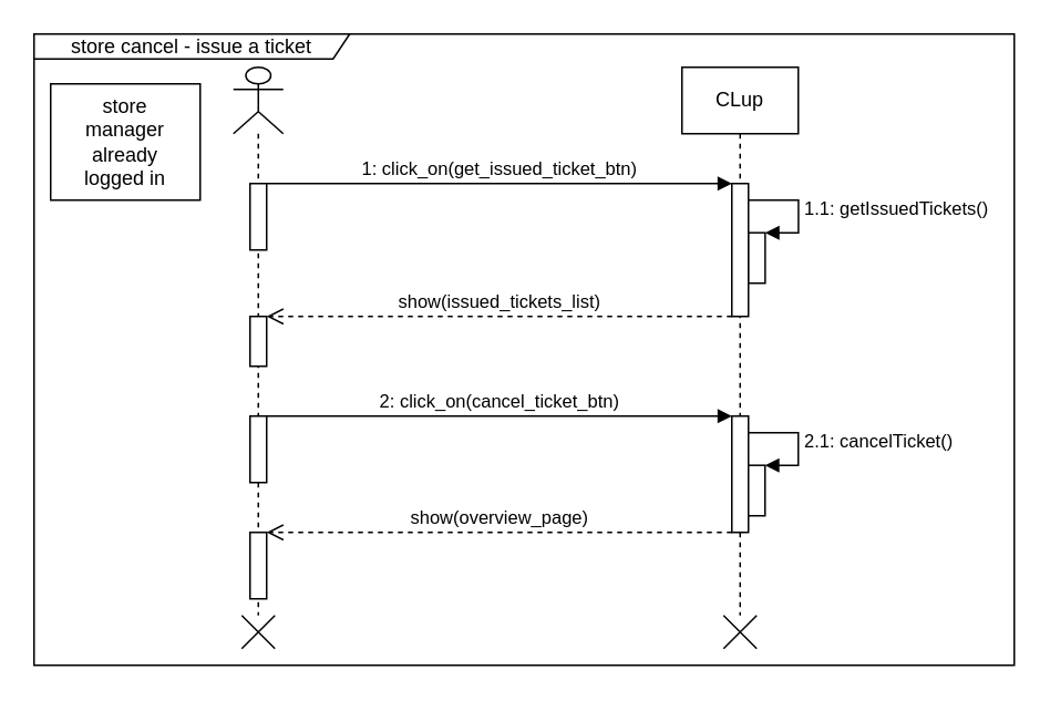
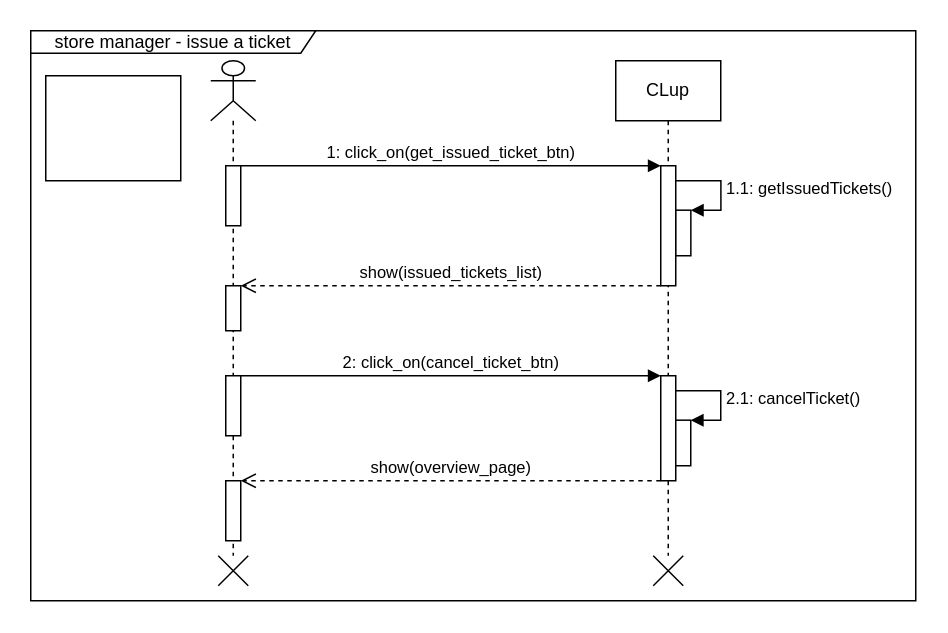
  <mxCell id="0" />
  <mxCell id="1" parent="0" />
- <mxCell id="2" value="store cancel - issue a ticket" style="shape=umlFrame;whiteSpace=wrap;html=1;width=190;height=15;" parent="1" vertex="1"><mxGeometry x="20" y="20" width="590" height="380" as="geometry" /></mxCell>
+ <mxCell id="2" value="store manager - issue a ticket" style="shape=umlFrame;whiteSpace=wrap;html=1;width=190;height=15;" parent="1" vertex="1"><mxGeometry x="20" y="20" width="590" height="380" as="geometry" /></mxCell>
  <mxCell id="3" value="" style="shape=umlLifeline;participant=umlActor;perimeter=lifelinePerimeter;whiteSpace=wrap;html=1;container=1;collapsible=0;recursiveResize=0;verticalAlign=top;spacingTop=36;outlineConnect=0;" parent="1" vertex="1"><mxGeometry x="140" y="40" width="30" height="330" as="geometry" /></mxCell>
  <mxCell id="4" value="" style="html=1;points=[];perimeter=orthogonalPerimeter;" parent="3" vertex="1"><mxGeometry x="10" y="70" width="10" height="40" as="geometry" /></mxCell>
  <mxCell id="5" value="" style="html=1;points=[];perimeter=orthogonalPerimeter;" parent="3" vertex="1"><mxGeometry x="10" y="150" width="10" height="30" as="geometry" /></mxCell>
  <mxCell id="6" value="" style="html=1;points=[];perimeter=orthogonalPerimeter;" vertex="1" parent="3"><mxGeometry x="10" y="280" width="10" height="40" as="geometry" /></mxCell>
  <mxCell id="7" value="" style="rounded=0;whiteSpace=wrap;html=1;" parent="1" vertex="1"><mxGeometry x="30" y="50" width="90" height="70" as="geometry" /></mxCell>
- <mxCell id="8" value="store manager already logged in" style="text;html=1;strokeColor=none;fillColor=none;align=center;verticalAlign=middle;whiteSpace=wrap;rounded=0;" parent="1" vertex="1"><mxGeometry x="40" y="75" width="70" height="20" as="geometry" /></mxCell>
  <mxCell id="9" value="CLup" style="shape=umlLifeline;perimeter=lifelinePerimeter;whiteSpace=wrap;html=1;container=1;collapsible=0;recursiveResize=0;outlineConnect=0;" parent="1" vertex="1"><mxGeometry x="410" y="40" width="70" height="330" as="geometry" /></mxCell>
  <mxCell id="10" value="" style="html=1;points=[];perimeter=orthogonalPerimeter;" parent="9" vertex="1"><mxGeometry x="30" y="70" width="10" height="80" as="geometry" /></mxCell>
  <mxCell id="11" value="" style="html=1;points=[];perimeter=orthogonalPerimeter;" parent="9" vertex="1"><mxGeometry x="40.07" y="99.62" width="10" height="30.38" as="geometry" /></mxCell>
  <mxCell id="12" value="1.1: getIssuedTickets()" style="edgeStyle=orthogonalEdgeStyle;html=1;align=left;spacingLeft=2;endArrow=block;rounded=0;entryX=1;entryY=0;exitX=0.993;exitY=0.503;exitDx=0;exitDy=0;exitPerimeter=0;" parent="9" target="11" edge="1"><mxGeometry relative="1" as="geometry"><mxPoint x="40.0" y="80.04" as="sourcePoint" /><Array as="points"><mxPoint x="70.07" y="79.62" /><mxPoint x="70.07" y="99.62" /></Array></mxGeometry></mxCell>
  <mxCell id="13" value="" style="html=1;points=[];perimeter=orthogonalPerimeter;" vertex="1" parent="9"><mxGeometry x="30" y="210" width="10" height="70" as="geometry" /></mxCell>
  <mxCell id="14" value="1: click_on(get_issued_ticket_btn)" style="html=1;verticalAlign=bottom;endArrow=block;entryX=0;entryY=0;" parent="1" source="4" target="10" edge="1"><mxGeometry relative="1" as="geometry"><mxPoint x="159.59" y="290.77" as="sourcePoint" /></mxGeometry></mxCell>
  <mxCell id="15" value="" style="shape=umlDestroy;" parent="1" vertex="1"><mxGeometry x="435" y="370" width="20" height="20" as="geometry" /></mxCell>
  <mxCell id="16" value="" style="shape=umlDestroy;" parent="1" vertex="1"><mxGeometry x="145" y="370" width="20" height="20" as="geometry" /></mxCell>
  <mxCell id="17" value="show(issued_tickets_list)" style="html=1;verticalAlign=bottom;endArrow=open;dashed=1;endSize=8;" parent="1" target="5" edge="1"><mxGeometry relative="1" as="geometry"><mxPoint x="440" y="190" as="sourcePoint" /><mxPoint x="250" y="300" as="targetPoint" /><Array as="points"><mxPoint x="270" y="190" /></Array></mxGeometry></mxCell>
  <mxCell id="18" value="2: click_on(cancel_ticket_btn)" style="html=1;verticalAlign=bottom;endArrow=block;entryX=0;entryY=0;" edge="1" parent="1"><mxGeometry relative="1" as="geometry"><mxPoint x="160" y="250" as="sourcePoint" /><mxPoint x="440" y="250" as="targetPoint" /></mxGeometry></mxCell>
  <mxCell id="19" value="" style="html=1;points=[];perimeter=orthogonalPerimeter;" vertex="1" parent="1"><mxGeometry x="150" y="250" width="10" height="40" as="geometry" /></mxCell>
  <mxCell id="20" value="" style="html=1;points=[];perimeter=orthogonalPerimeter;" vertex="1" parent="1"><mxGeometry x="450" y="279.62" width="10" height="30.38" as="geometry" /></mxCell>
  <mxCell id="21" value="2.1: cancelTicket()" style="edgeStyle=orthogonalEdgeStyle;html=1;align=left;spacingLeft=2;endArrow=block;rounded=0;entryX=1;entryY=0;exitX=0.993;exitY=0.503;exitDx=0;exitDy=0;exitPerimeter=0;" edge="1" parent="1" target="20"><mxGeometry relative="1" as="geometry"><mxPoint x="449.93" y="260.04" as="sourcePoint" /><Array as="points"><mxPoint x="480" y="259.62" /><mxPoint x="480" y="279.62" /></Array></mxGeometry></mxCell>
  <mxCell id="22" value="show(overview_page)" style="html=1;verticalAlign=bottom;endArrow=open;dashed=1;endSize=8;" edge="1" parent="1"><mxGeometry relative="1" as="geometry"><mxPoint x="440" y="320" as="sourcePoint" /><mxPoint x="160" y="320" as="targetPoint" /><Array as="points"><mxPoint x="270" y="320" /></Array></mxGeometry></mxCell>
